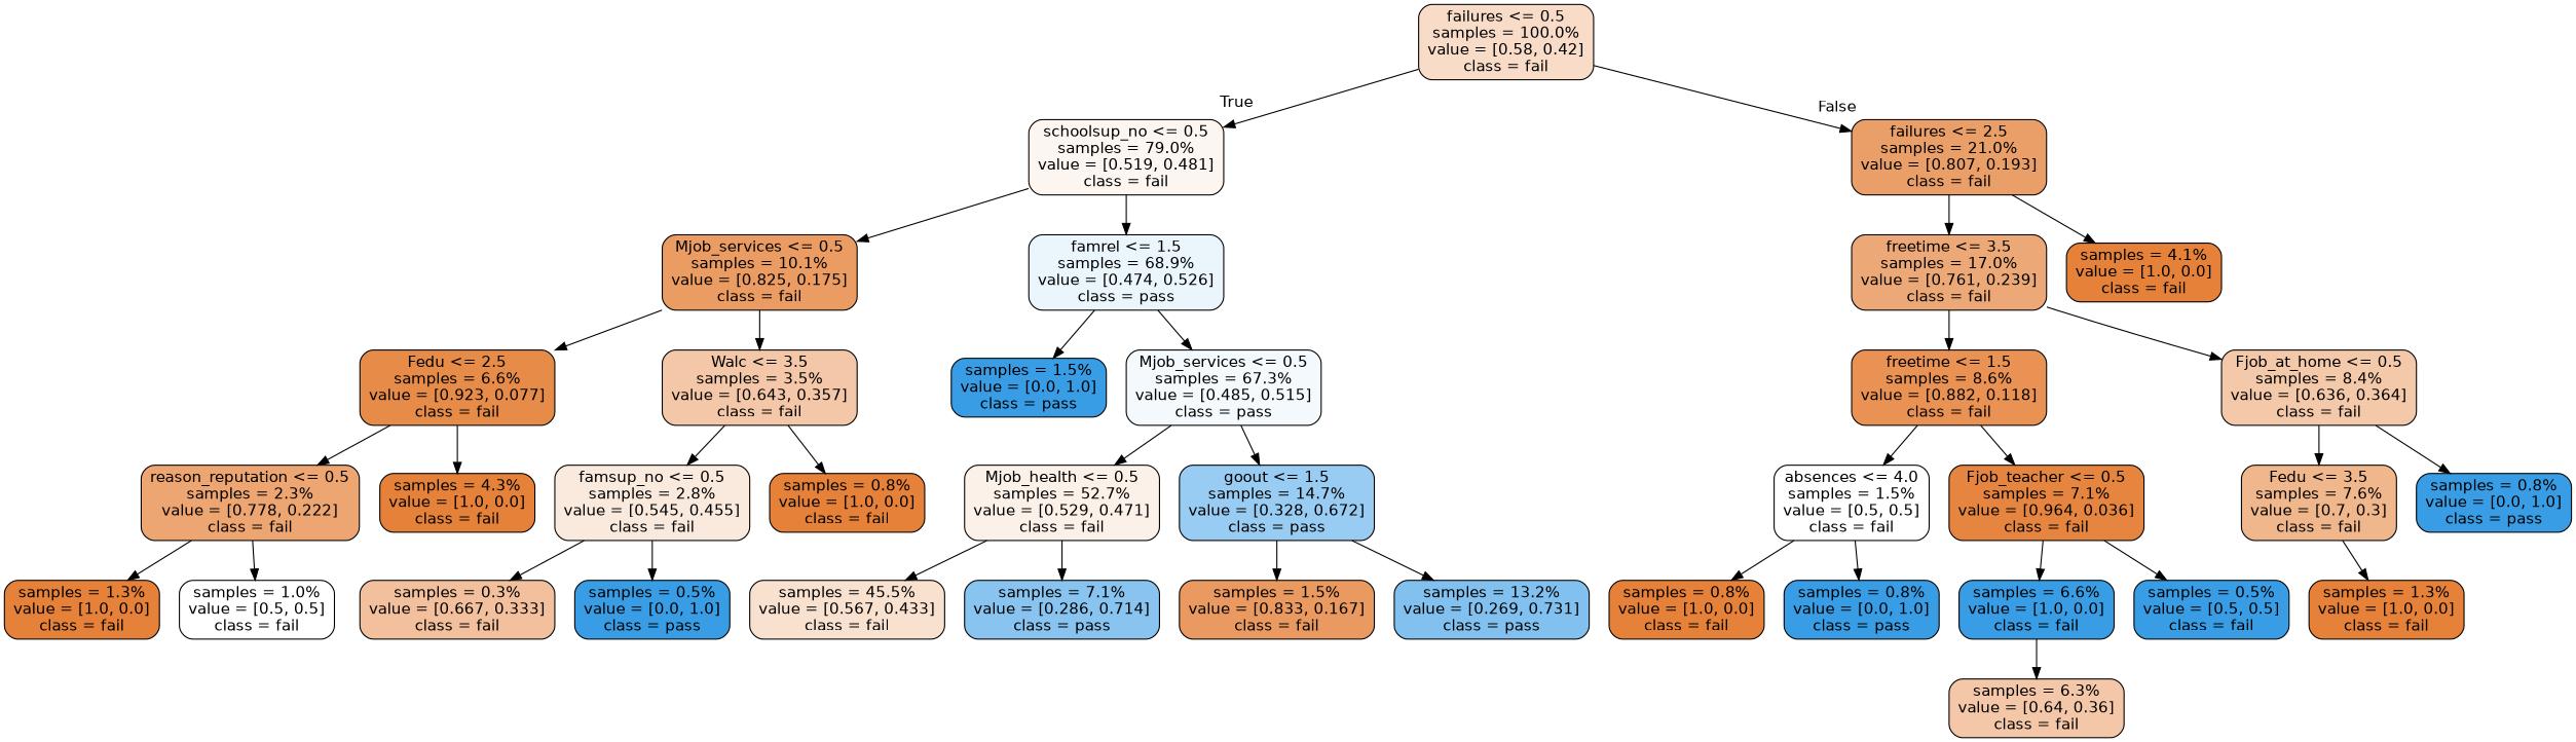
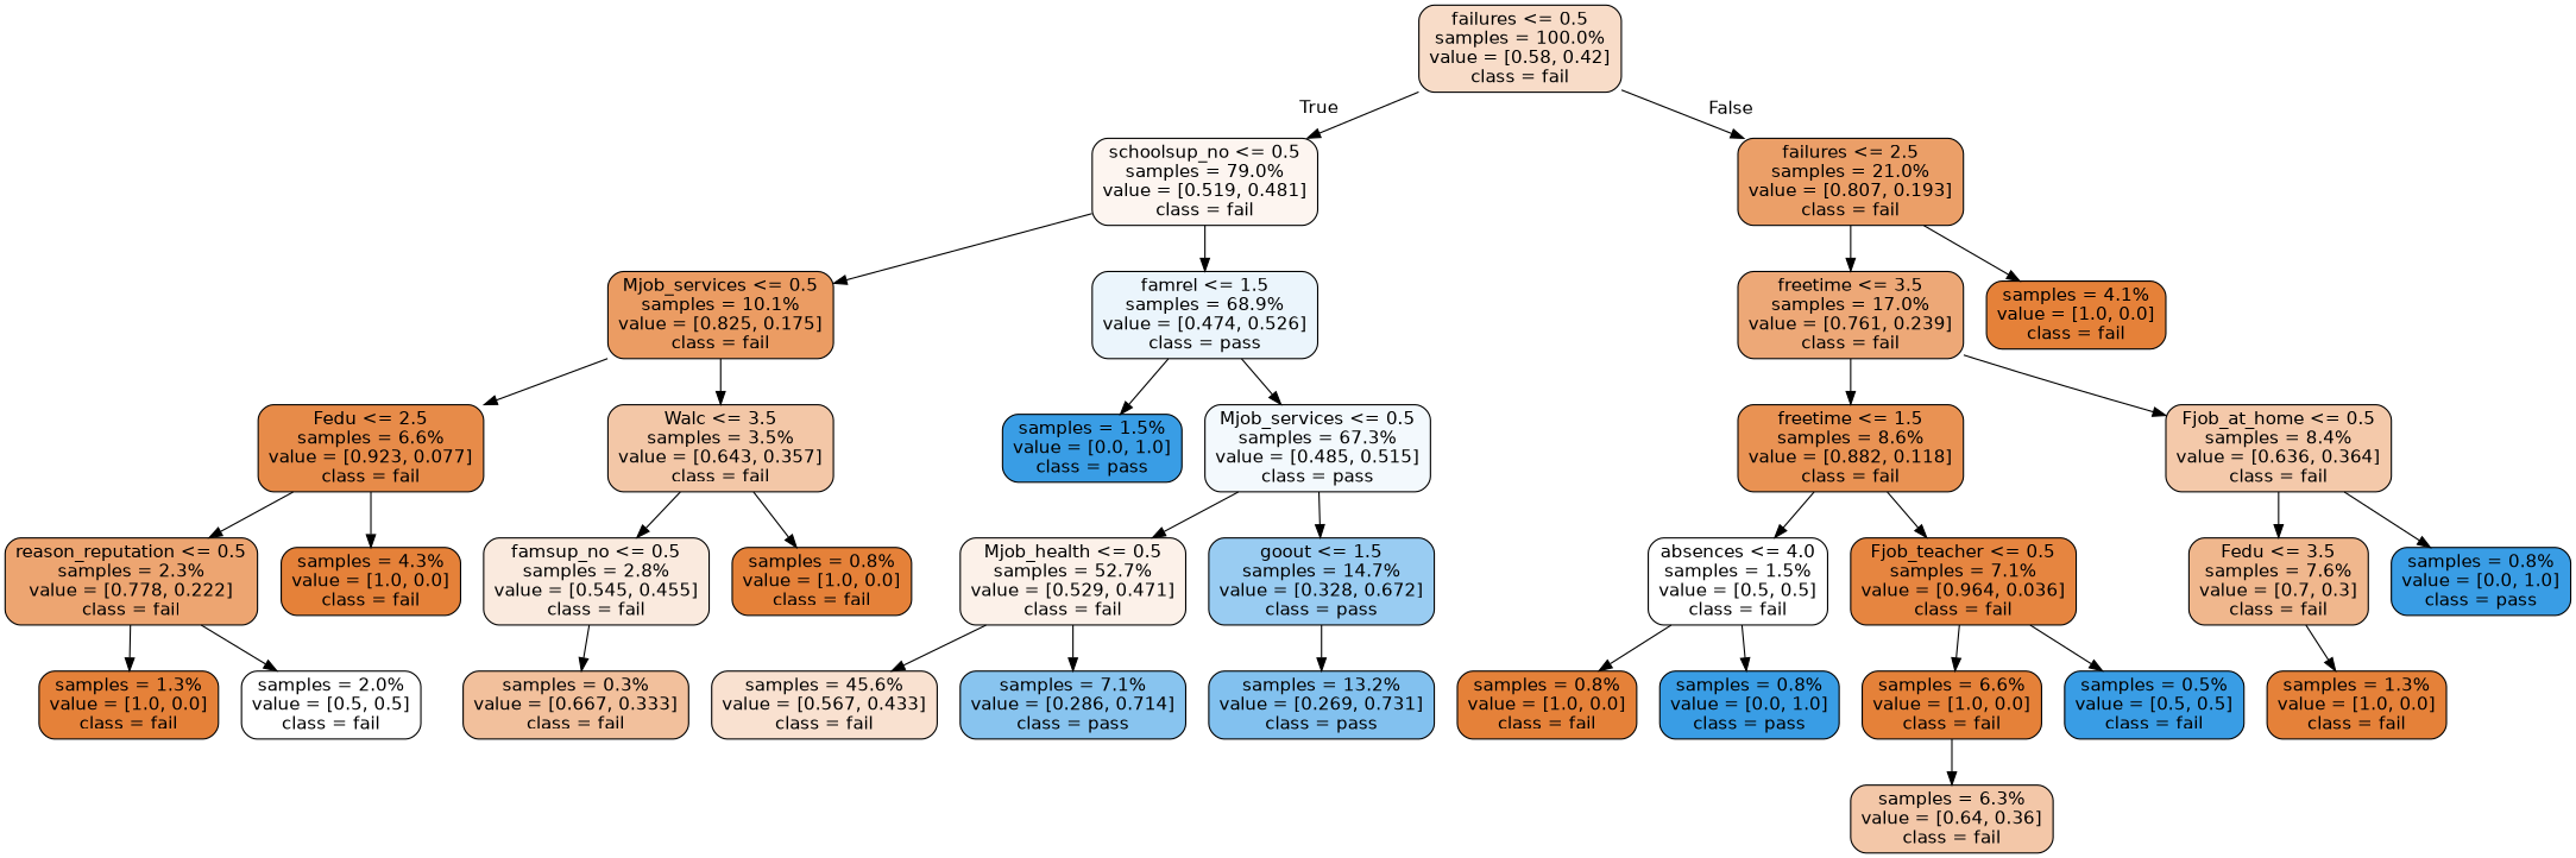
  digraph {
    node [color=black fillcolor="#e58139ff" fontname=helvetica shape=box style="filled, rounded"]
    edge [fontname=helvetica]
    n1 [fillcolor="#e5813946" label="failures <= 0.5\nsamples = 100.0%\nvalue = [0.58, 0.42]\nclass = fail"]
    n2 [fillcolor="#e5813913" label="schoolsup_no <= 0.5\nsamples = 79.0%\nvalue = [0.519, 0.481]\nclass = fail"]
    n3 [fillcolor="#e58139c2" label="failures <= 2.5\nsamples = 21.0%\nvalue = [0.807, 0.193]\nclass = fail"]
    n4 [fillcolor="#e58139c9" label="Mjob_services <= 0.5\nsamples = 10.1%\nvalue = [0.825, 0.175]\nclass = fail"]
    n5 [fillcolor="#399de519" label="famrel <= 1.5\nsamples = 68.9%\nvalue = [0.474, 0.526]\nclass = pass"]
    n6 [fillcolor="#e58139af" label="freetime <= 3.5\nsamples = 17.0%\nvalue = [0.761, 0.239]\nclass = fail"]
    n7 [label="samples = 4.1%\nvalue = [1.0, 0.0]\nclass = fail"]
    n8 [fillcolor="#e58139ea" label="Fedu <= 2.5\nsamples = 6.6%\nvalue = [0.923, 0.077]\nclass = fail"]
    n9 [fillcolor="#e5813971" label="Walc <= 3.5\nsamples = 3.5%\nvalue = [0.643, 0.357]\nclass = fail"]
    n10 [fillcolor="#399de5ff" label="samples = 1.5%\nvalue = [0.0, 1.0]\nclass = pass"]
    n11 [fillcolor="#399de50f" label="Mjob_services <= 0.5\nsamples = 67.3%\nvalue = [0.485, 0.515]\nclass = pass"]
    n12 [fillcolor="#e58139b6" label="reason_reputation <= 0.5\nsamples = 2.3%\nvalue = [0.778, 0.222]\nclass = fail"]
    n13 [label="samples = 4.3%\nvalue = [1.0, 0.0]\nclass = fail"]
    n14 [fillcolor="#e581392a" label="famsup_no <= 0.5\nsamples = 2.8%\nvalue = [0.545, 0.455]\nclass = fail"]
    n15 [label="samples = 0.8%\nvalue = [1.0, 0.0]\nclass = fail"]
    n16 [label="samples = 1.3%\nvalue = [1.0, 0.0]\nclass = fail"]
-   n17 [fillcolor="#e5813900" label="samples = 1.0%\nvalue = [0.5, 0.5]\nclass = fail"]
+   n17 [fillcolor="#e5813900" label="samples = 2.0%\nvalue = [0.5, 0.5]\nclass = fail"]
    n18 [fillcolor="#e581397f" label="samples = 0.3%\nvalue = [0.667, 0.333]\nclass = fail"]
-   n19 [fillcolor="#399de5ff" label="samples = 0.5%\nvalue = [0.0, 1.0]\nclass = pass"]
    n20 [fillcolor="#e581391c" label="Mjob_health <= 0.5\nsamples = 52.7%\nvalue = [0.529, 0.471]\nclass = fail"]
    n21 [fillcolor="#399de583" label="goout <= 1.5\nsamples = 14.7%\nvalue = [0.328, 0.672]\nclass = pass"]
-   n22 [fillcolor="#e581393c" label="samples = 45.5%\nvalue = [0.567, 0.433]\nclass = fail"]
+   n22 [fillcolor="#e581393c" label="samples = 45.6%\nvalue = [0.567, 0.433]\nclass = fail"]
    n23 [fillcolor="#399de599" label="samples = 7.1%\nvalue = [0.286, 0.714]\nclass = pass"]
-   n24 [fillcolor="#e58139cc" label="samples = 1.5%\nvalue = [0.833, 0.167]\nclass = fail"]
    n25 [fillcolor="#399de5a1" label="samples = 13.2%\nvalue = [0.269, 0.731]\nclass = pass"]
    n26 [fillcolor="#e58139dd" label="freetime <= 1.5\nsamples = 8.6%\nvalue = [0.882, 0.118]\nclass = fail"]
    n27 [fillcolor="#e581396d" label="Fjob_at_home <= 0.5\nsamples = 8.4%\nvalue = [0.636, 0.364]\nclass = fail"]
    n28 [fillcolor="#e5813900" label="absences <= 4.0\nsamples = 1.5%\nvalue = [0.5, 0.5]\nclass = fail"]
    n29 [fillcolor="#e58139f6" label="Fjob_teacher <= 0.5\nsamples = 7.1%\nvalue = [0.964, 0.036]\nclass = fail"]
    n30 [fillcolor="#e5813992" label="Fedu <= 3.5\nsamples = 7.6%\nvalue = [0.7, 0.3]\nclass = fail"]
    n31 [fillcolor="#399de5ff" label="samples = 0.8%\nvalue = [0.0, 1.0]\nclass = pass"]
    n32 [label="samples = 0.8%\nvalue = [1.0, 0.0]\nclass = fail"]
    n33 [fillcolor="#399de5ff" label="samples = 0.8%\nvalue = [0.0, 1.0]\nclass = pass"]
-   n34 [fillcolor="#399de5ff" label="samples = 6.6%\nvalue = [1.0, 0.0]\nclass = fail"]
+   n34 [label="samples = 6.6%\nvalue = [1.0, 0.0]\nclass = fail"]
    n35 [fillcolor="#399de5ff" label="samples = 0.5%\nvalue = [0.5, 0.5]\nclass = fail"]
    n36 [fillcolor="#e5813970" label="samples = 6.3%\nvalue = [0.64, 0.36]\nclass = fail"]
    n37 [label="samples = 1.3%\nvalue = [1.0, 0.0]\nclass = fail"]
    n1 -> n2 [headlabel=True labelangle=45 labeldistance=2.5]
    n1 -> n3 [headlabel=False labelangle=-45 labeldistance=2.5]
    n2 -> n4
    n2 -> n5
    n3 -> n6
    n3 -> n7
    n4 -> n8
    n4 -> n9
    n5 -> n10
    n5 -> n11
    n6 -> n26
    n6 -> n27
    n8 -> n12
    n8 -> n13
    n9 -> n14
    n9 -> n15
    n11 -> n20
    n11 -> n21
    n12 -> n16
    n12 -> n17
    n14 -> n18
-   n14 -> n19
    n20 -> n22
    n20 -> n23
-   n21 -> n24
    n21 -> n25
    n26 -> n28
    n26 -> n29
    n27 -> n30
    n27 -> n31
    n28 -> n32
    n28 -> n33
    n29 -> n34
    n29 -> n35
    n30 -> n37
    n34 -> n36
  }
